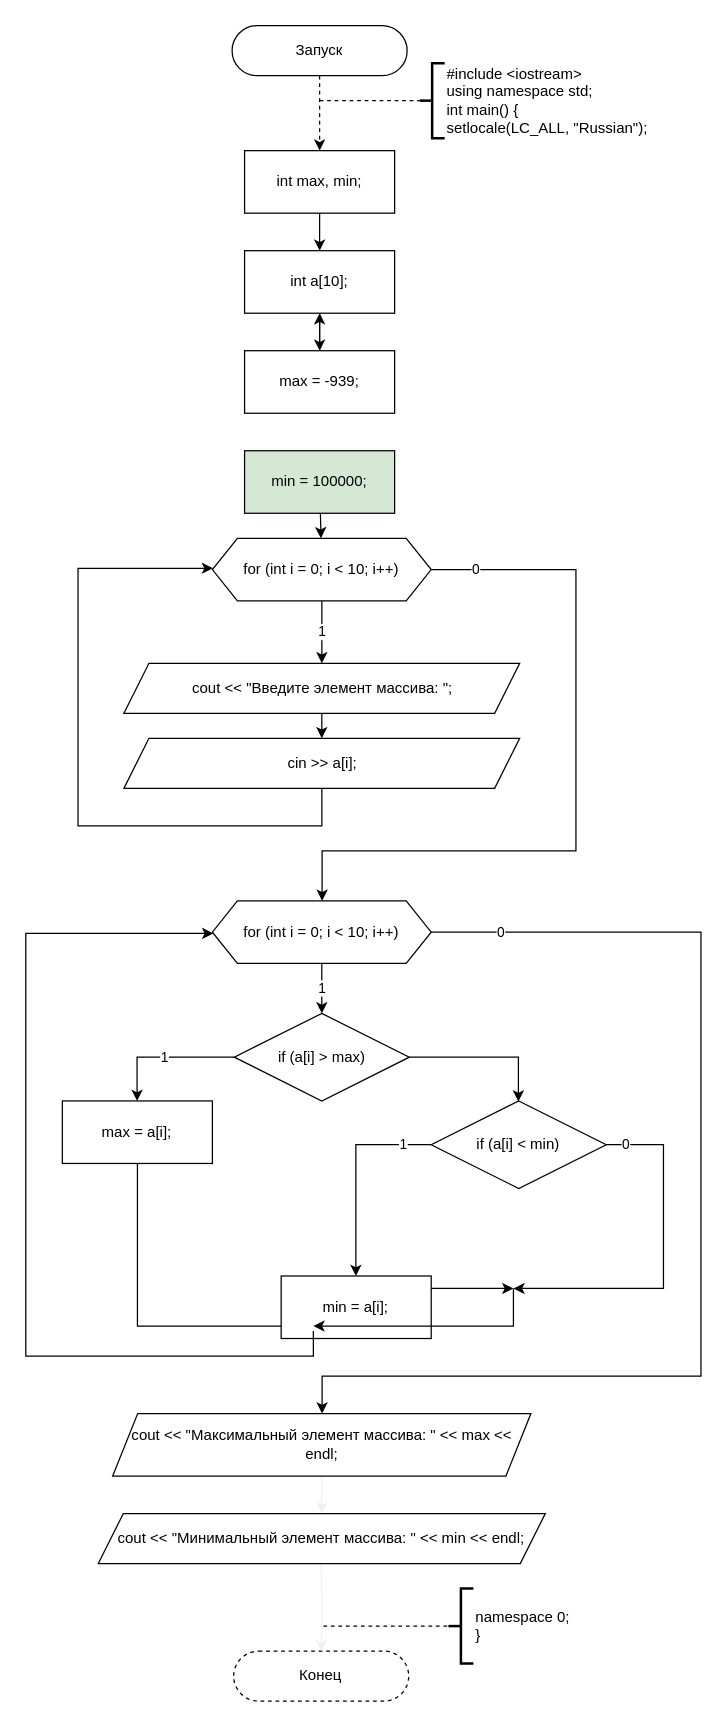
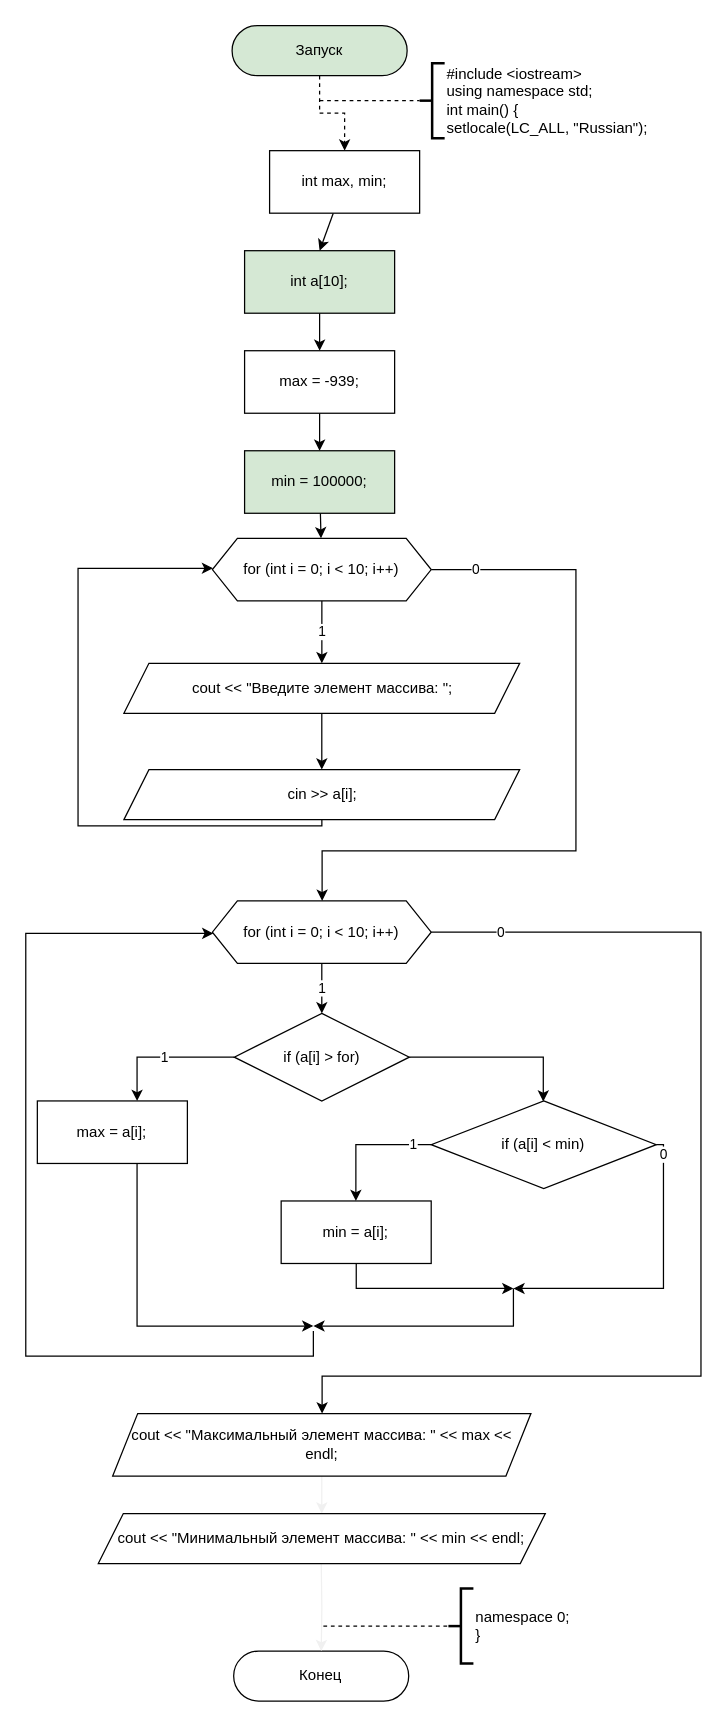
  <mxCell id="0" />
  <mxCell id="1" parent="0" />
  <mxCell id="2" style="edgeStyle=orthogonalEdgeStyle;rounded=0;orthogonalLoop=1;jettySize=auto;html=1;dashed=1;" parent="1" source="3" target="5" edge="1"><mxGeometry relative="1" as="geometry" /></mxCell>
- <mxCell id="3" value="Запуск" style="rounded=1;whiteSpace=wrap;html=1;arcSize=50;" parent="1" vertex="1"><mxGeometry x="185" y="20" width="140" height="40" as="geometry" /></mxCell>
+ <mxCell id="3" value="Запуск" style="rounded=1;whiteSpace=wrap;html=1;arcSize=50;fillColor=#d5e8d4;" parent="1" vertex="1"><mxGeometry x="185" y="20" width="140" height="40" as="geometry" /></mxCell>
  <mxCell id="4" style="edgeStyle=none;html=1;" parent="1" source="5" edge="1"><mxGeometry relative="1" as="geometry"><mxPoint x="255" y="200" as="targetPoint" /></mxGeometry></mxCell>
- <mxCell id="5" value="int max, min;" style="rounded=0;whiteSpace=wrap;html=1;" parent="1" vertex="1"><mxGeometry x="195" y="120" width="120" height="50" as="geometry" /></mxCell>
+ <mxCell id="5" value="int max, min;" style="rounded=0;whiteSpace=wrap;html=1;" parent="1" vertex="1"><mxGeometry x="215" y="120" width="120" height="50" as="geometry" /></mxCell>
  <mxCell id="6" value="#include &amp;lt;iostream&amp;gt;&lt;br&gt;using namespace std;&lt;br&gt;int main() {&lt;br&gt;setlocale(LC_ALL, &quot;Russian&quot;);" style="strokeWidth=2;html=1;shape=mxgraph.flowchart.annotation_2;align=left;labelPosition=right;pointerEvents=1;" parent="1" vertex="1"><mxGeometry x="335" y="50" width="20" height="60" as="geometry" /></mxCell>
  <mxCell id="7" value="" style="endArrow=none;dashed=1;html=1;entryX=0;entryY=0.5;entryDx=0;entryDy=0;entryPerimeter=0;" parent="1" target="6" edge="1"><mxGeometry width="50" height="50" relative="1" as="geometry"><mxPoint x="255" y="80" as="sourcePoint" /><mxPoint x="345" y="70" as="targetPoint" /></mxGeometry></mxCell>
- <mxCell id="8" value="Конец" style="rounded=1;whiteSpace=wrap;html=1;arcSize=50;dashed=1;" parent="1" vertex="1"><mxGeometry x="186.26" y="1320" width="140" height="40" as="geometry" /></mxCell>
+ <mxCell id="8" value="Конец" style="rounded=1;whiteSpace=wrap;html=1;arcSize=50;" parent="1" vertex="1"><mxGeometry x="186.26" y="1320" width="140" height="40" as="geometry" /></mxCell>
  <mxCell id="9" value="namespace 0;&lt;br&gt;}" style="strokeWidth=2;html=1;shape=mxgraph.flowchart.annotation_2;align=left;labelPosition=right;pointerEvents=1;" parent="1" vertex="1"><mxGeometry x="358.01" y="1270" width="20" height="60" as="geometry" /></mxCell>
  <mxCell id="10" value="" style="endArrow=none;dashed=1;html=1;entryX=0;entryY=0.5;entryDx=0;entryDy=0;entryPerimeter=0;" parent="1" edge="1"><mxGeometry width="50" height="50" relative="1" as="geometry"><mxPoint x="258.01" y="1300" as="sourcePoint" /><mxPoint x="358.01" y="1300" as="targetPoint" /></mxGeometry></mxCell>
  <mxCell id="11" style="edgeStyle=none;html=1;" parent="1" source="12" edge="1"><mxGeometry relative="1" as="geometry"><mxPoint x="255" y="280" as="targetPoint" /></mxGeometry></mxCell>
- <mxCell id="12" value="int a[10];" style="rounded=0;whiteSpace=wrap;html=1;" parent="1" vertex="1"><mxGeometry x="195" y="200" width="120" height="50" as="geometry" /></mxCell>
- <mxCell id="13" value="" style="edgeStyle=none;html=1;" parent="1" source="14" target="12" edge="1"><mxGeometry relative="1" as="geometry" /></mxCell>
+ <mxCell id="12" value="int a[10];" style="rounded=0;whiteSpace=wrap;html=1;fillColor=#d5e8d4;" parent="1" vertex="1"><mxGeometry x="195" y="200" width="120" height="50" as="geometry" /></mxCell>
+ <mxCell id="13" value="" style="edgeStyle=none;html=1;" parent="1" source="14" target="20" edge="1"><mxGeometry relative="1" as="geometry" /></mxCell>
  <mxCell id="14" value="max = -939;" style="rounded=0;whiteSpace=wrap;html=1;" parent="1" vertex="1"><mxGeometry x="195" y="280" width="120" height="50" as="geometry" /></mxCell>
  <mxCell id="15" style="edgeStyle=orthogonalEdgeStyle;rounded=0;html=1;strokeColor=#f0f0f0;" parent="1" source="16" target="18" edge="1"><mxGeometry relative="1" as="geometry" /></mxCell>
  <mxCell id="16" value="cout &amp;lt;&amp;lt; &quot;Максимальный элемент массива: &quot; &amp;lt;&amp;lt; max &amp;lt;&amp;lt; endl;" style="shape=parallelogram;perimeter=parallelogramPerimeter;whiteSpace=wrap;html=1;fixedSize=1;" parent="1" vertex="1"><mxGeometry x="89.51" y="1130" width="334.49" height="50" as="geometry" /></mxCell>
  <mxCell id="17" style="edgeStyle=orthogonalEdgeStyle;rounded=0;html=1;strokeColor=#f0f0f0;" parent="1" target="8" edge="1"><mxGeometry relative="1" as="geometry"><mxPoint x="256.31" y="1250" as="sourcePoint" /></mxGeometry></mxCell>
  <mxCell id="18" value="cout &amp;lt;&amp;lt; &quot;Минимальный элемент массива: &quot; &amp;lt;&amp;lt; min &amp;lt;&amp;lt; endl;" style="shape=parallelogram;perimeter=parallelogramPerimeter;whiteSpace=wrap;html=1;fixedSize=1;" parent="1" vertex="1"><mxGeometry x="78.01" y="1210" width="357.49" height="40" as="geometry" /></mxCell>
  <mxCell id="19" value="" style="edgeStyle=none;html=1;rounded=0;" parent="1" source="20" target="23" edge="1"><mxGeometry relative="1" as="geometry" /></mxCell>
  <mxCell id="20" value="min = 100000;" style="rounded=0;whiteSpace=wrap;html=1;fillColor=#d5e8d4;" parent="1" vertex="1"><mxGeometry x="195" y="360" width="120" height="50" as="geometry" /></mxCell>
  <mxCell id="21" value="1" style="edgeStyle=orthogonalEdgeStyle;html=1;" parent="1" source="23" target="25" edge="1"><mxGeometry relative="1" as="geometry" /></mxCell>
  <mxCell id="22" value="0" style="edgeStyle=orthogonalEdgeStyle;rounded=0;html=1;" parent="1" source="23" target="30" edge="1"><mxGeometry x="-0.877" relative="1" as="geometry"><Array as="points"><mxPoint x="460" y="455" /><mxPoint x="460" y="680" /><mxPoint x="257" y="680" /></Array><mxPoint as="offset" /></mxGeometry></mxCell>
  <mxCell id="23" value="for (int i = 0; i &amp;lt; 10; i++)" style="shape=hexagon;perimeter=hexagonPerimeter2;whiteSpace=wrap;html=1;fixedSize=1;" parent="1" vertex="1"><mxGeometry x="169.25" y="430" width="175" height="50" as="geometry" /></mxCell>
  <mxCell id="24" value="" style="edgeStyle=orthogonalEdgeStyle;html=1;" parent="1" source="25" target="27" edge="1"><mxGeometry relative="1" as="geometry" /></mxCell>
  <mxCell id="25" value="cout &amp;lt;&amp;lt; &quot;Введите элемент массива: &quot;;" style="shape=parallelogram;perimeter=parallelogramPerimeter;whiteSpace=wrap;html=1;fixedSize=1;" parent="1" vertex="1"><mxGeometry x="98.5" y="530" width="316.5" height="40" as="geometry" /></mxCell>
  <mxCell id="26" style="edgeStyle=orthogonalEdgeStyle;html=1;entryX=0.003;entryY=0.48;entryDx=0;entryDy=0;entryPerimeter=0;rounded=0;" parent="1" source="27" target="23" edge="1"><mxGeometry relative="1" as="geometry"><Array as="points"><mxPoint x="256.75" y="660" /><mxPoint x="61.75" y="660" /><mxPoint x="61.75" y="454" /></Array></mxGeometry></mxCell>
- <mxCell id="27" value="cin &amp;gt;&amp;gt; a[i];" style="shape=parallelogram;perimeter=parallelogramPerimeter;whiteSpace=wrap;html=1;fixedSize=1;" parent="1" vertex="1"><mxGeometry x="98.5" y="590" width="316.5" height="40" as="geometry" /></mxCell>
+ <mxCell id="27" value="cin &amp;gt;&amp;gt; a[i];" style="shape=parallelogram;perimeter=parallelogramPerimeter;whiteSpace=wrap;html=1;fixedSize=1;" parent="1" vertex="1"><mxGeometry x="98.5" y="615" width="316.5" height="40" as="geometry" /></mxCell>
  <mxCell id="28" value="1" style="edgeStyle=orthogonalEdgeStyle;rounded=0;html=1;" parent="1" source="30" target="33" edge="1"><mxGeometry relative="1" as="geometry" /></mxCell>
  <mxCell id="29" value="0" style="edgeStyle=orthogonalEdgeStyle;rounded=0;html=1;" parent="1" source="30" target="16" edge="1"><mxGeometry x="-0.877" relative="1" as="geometry"><Array as="points"><mxPoint x="560" y="745" /><mxPoint x="560" y="1100" /><mxPoint x="257" y="1100" /></Array><mxPoint as="offset" /></mxGeometry></mxCell>
  <mxCell id="30" value="for (int i = 0; i &amp;lt; 10; i++)" style="shape=hexagon;perimeter=hexagonPerimeter2;whiteSpace=wrap;html=1;fixedSize=1;" parent="1" vertex="1"><mxGeometry x="169.25" y="720" width="175" height="50" as="geometry" /></mxCell>
  <mxCell id="31" value="1" style="edgeStyle=orthogonalEdgeStyle;rounded=0;html=1;" parent="1" source="33" target="35" edge="1"><mxGeometry relative="1" as="geometry"><Array as="points"><mxPoint x="109" y="845" /></Array></mxGeometry></mxCell>
  <mxCell id="32" style="edgeStyle=orthogonalEdgeStyle;rounded=0;html=1;entryX=0.498;entryY=0.007;entryDx=0;entryDy=0;entryPerimeter=0;" parent="1" source="33" target="38" edge="1"><mxGeometry relative="1" as="geometry" /></mxCell>
- <mxCell id="33" value="if (a[i] &gt; max)" style="rhombus;whiteSpace=wrap;html=1;" parent="1" vertex="1"><mxGeometry x="186.75" y="810" width="140" height="70" as="geometry" /></mxCell>
+ <mxCell id="33" value="if (a[i] &gt; for)" style="rhombus;whiteSpace=wrap;html=1;" parent="1" vertex="1"><mxGeometry x="186.75" y="810" width="140" height="70" as="geometry" /></mxCell>
  <mxCell id="34" style="edgeStyle=orthogonalEdgeStyle;rounded=0;html=1;" parent="1" source="35" edge="1"><mxGeometry relative="1" as="geometry"><mxPoint x="250" y="1060" as="targetPoint" /><Array as="points"><mxPoint x="109" y="1060" /></Array></mxGeometry></mxCell>
- <mxCell id="35" value="max = a[i];" style="rounded=0;whiteSpace=wrap;html=1;" parent="1" vertex="1"><mxGeometry x="49.25" y="880" width="120" height="50" as="geometry" /></mxCell>
+ <mxCell id="35" value="max = a[i];" style="rounded=0;whiteSpace=wrap;html=1;" parent="1" vertex="1"><mxGeometry x="29.25" y="880" width="120" height="50" as="geometry" /></mxCell>
  <mxCell id="36" value="1" style="edgeStyle=orthogonalEdgeStyle;rounded=0;html=1;" parent="1" source="38" target="40" edge="1"><mxGeometry x="-0.729" relative="1" as="geometry"><Array as="points"><mxPoint x="284" y="915" /></Array><mxPoint as="offset" /></mxGeometry></mxCell>
  <mxCell id="37" value="0" style="edgeStyle=orthogonalEdgeStyle;rounded=0;html=1;" parent="1" source="38" edge="1"><mxGeometry x="-0.886" relative="1" as="geometry"><mxPoint x="410" y="1030" as="targetPoint" /><Array as="points"><mxPoint x="530" y="915" /><mxPoint x="530" y="1030" /></Array><mxPoint as="offset" /></mxGeometry></mxCell>
- <mxCell id="38" value="if (a[i] &amp;lt; min)" style="rhombus;whiteSpace=wrap;html=1;" parent="1" vertex="1"><mxGeometry x="344.25" y="880" width="140" height="70" as="geometry" /></mxCell>
+ <mxCell id="38" value="if (a[i] &amp;lt; min)" style="rhombus;whiteSpace=wrap;html=1;" parent="1" vertex="1"><mxGeometry x="344.25" y="880" width="180" height="70" as="geometry" /></mxCell>
  <mxCell id="39" style="edgeStyle=orthogonalEdgeStyle;rounded=0;html=1;" parent="1" source="40" edge="1"><mxGeometry relative="1" as="geometry"><mxPoint x="410" y="1030" as="targetPoint" /><Array as="points"><mxPoint x="284" y="1030" /></Array></mxGeometry></mxCell>
- <mxCell id="40" value="min = a[i];" style="rounded=0;whiteSpace=wrap;html=1;" parent="1" vertex="1"><mxGeometry x="224.25" y="1020" width="120" height="50" as="geometry" /></mxCell>
+ <mxCell id="40" value="min = a[i];" style="rounded=0;whiteSpace=wrap;html=1;" parent="1" vertex="1"><mxGeometry x="224.25" y="960" width="120" height="50" as="geometry" /></mxCell>
  <mxCell id="41" value="" style="endArrow=classic;html=1;rounded=0;" parent="1" edge="1"><mxGeometry width="50" height="50" relative="1" as="geometry"><mxPoint x="410" y="1030" as="sourcePoint" /><mxPoint x="250" y="1060" as="targetPoint" /><Array as="points"><mxPoint x="410" y="1060" /></Array></mxGeometry></mxCell>
  <mxCell id="42" value="" style="endArrow=classic;html=1;rounded=0;" parent="1" edge="1"><mxGeometry width="50" height="50" relative="1" as="geometry"><mxPoint x="250" y="1064" as="sourcePoint" /><mxPoint x="170" y="746" as="targetPoint" /><Array as="points"><mxPoint x="250" y="1084" /><mxPoint x="20" y="1084" /><mxPoint x="20" y="746" /></Array></mxGeometry></mxCell>
